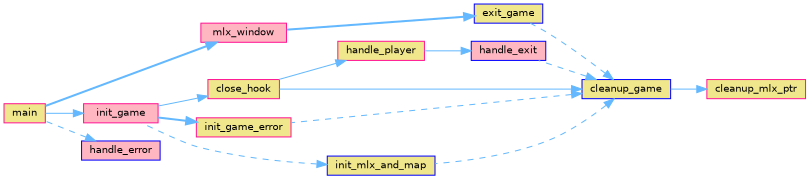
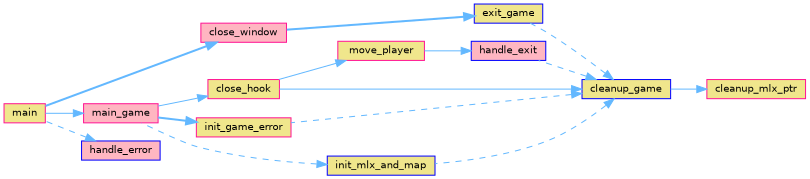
  digraph {
    rankdir=RL
    node [color=deeppink fillcolor=khaki fontname=Helvetica fontsize=10 shape=box style=filled]
    edge [color=steelblue1 dir=back fontname=Helvetica fontsize=10 labelfontname=Helvetica labelfontsize=10 style=solid]
    n1 [fontcolor=black height=0.2 label=cleanup_mlx_ptr width=0.4]
    n2 [color=blue height=0.2 label=cleanup_game width=0.4]
    n3 [color=blue height=0.2 label=exit_game width=0.4]
    n4 [color=blue fillcolor=lightpink height=0.2 label=handle_exit width=0.4]
    n5 [height=0.2 label=close_hook width=0.4]
    n6 [height=0.2 label=init_game_error width=0.4]
    n7 [color=blue height=0.2 label=init_mlx_and_map width=0.4]
-   n8 [fillcolor=lightpink height=0.2 label=mlx_window width=0.4]
+   n8 [fillcolor=lightpink height=0.2 label=close_window width=0.4]
    n9 [color=blue fillcolor=lightpink height=0.2 label=handle_error width=0.4]
    n10 [height=0.2 label=main width=0.4]
-   n11 [height=0.2 label=handle_player width=0.4]
-   n12 [fillcolor=lightpink height=0.2 label=init_game width=0.4]
+   n11 [height=0.2 label=move_player width=0.4]
+   n12 [fillcolor=lightpink height=0.2 label=main_game width=0.4]
    n1 -> n2
    n2 -> n3 [style=dashed]
    n2 -> n4 [style=dashed]
    n2 -> n5
    n2 -> n6 [style=dashed]
    n2 -> n7 [style=dashed]
    n3 -> n8 [style=bold]
    n4 -> n11
    n5 -> n12
    n6 -> n12 [style=bold]
    n7 -> n12 [style=dashed]
    n8 -> n10 [style=bold]
    n9 -> n10 [style=dashed]
    n11 -> n5
    n12 -> n10
  }
